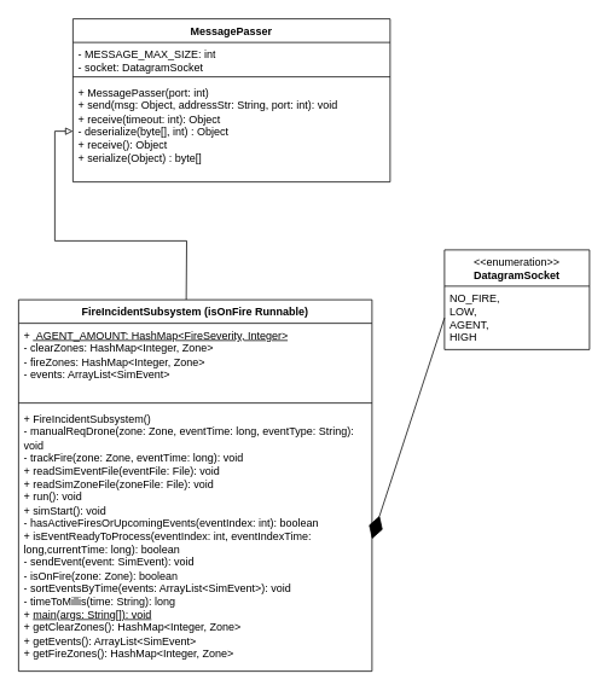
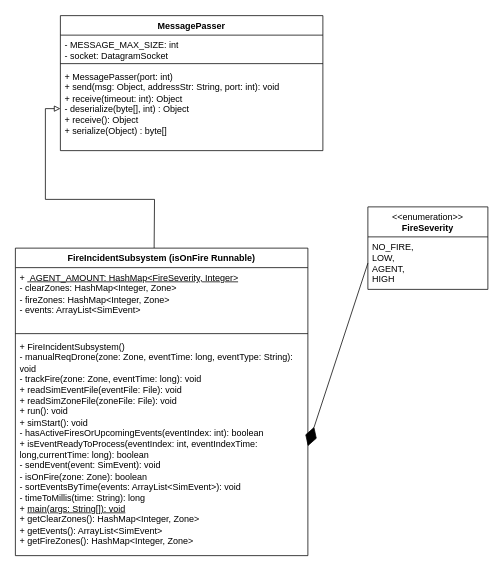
  <mxCell id="0" />
  <mxCell id="1" parent="0" />
  <mxCell id="2" style="edgeStyle=orthogonalEdgeStyle;rounded=0;orthogonalLoop=1;jettySize=auto;html=1;exitX=0.5;exitY=0;exitDx=0;exitDy=0;entryX=0;entryY=0.5;entryDx=0;entryDy=0;endArrow=block;endFill=0;" edge="1" parent="1" target="6"><mxGeometry relative="1" as="geometry"><mxPoint x="230" y="290" as="targetPoint" /><mxPoint x="205" y="330" as="sourcePoint" /></mxGeometry></mxCell>
  <mxCell id="3" value="MessagePasser" style="swimlane;fontStyle=1;align=center;verticalAlign=top;childLayout=stackLayout;horizontal=1;startSize=26;horizontalStack=0;resizeParent=1;resizeParentMax=0;resizeLast=0;collapsible=1;marginBottom=0;whiteSpace=wrap;html=1;" vertex="1" parent="1"><mxGeometry x="80" y="20" width="350" height="180" as="geometry" /></mxCell>
  <mxCell id="4" value="- MESSAGE_MAX_SIZE: int&lt;div&gt;- socket: DatagramSocket&lt;/div&gt;" style="text;strokeColor=none;fillColor=none;align=left;verticalAlign=top;spacingLeft=4;spacingRight=4;overflow=hidden;rotatable=0;points=[[0,0.5],[1,0.5]];portConstraint=eastwest;whiteSpace=wrap;html=1;" vertex="1" parent="3"><mxGeometry y="26" width="350" height="34" as="geometry" /></mxCell>
  <mxCell id="5" value="" style="line;strokeWidth=1;fillColor=none;align=left;verticalAlign=middle;spacingTop=-1;spacingLeft=3;spacingRight=3;rotatable=0;labelPosition=right;points=[];portConstraint=eastwest;strokeColor=inherit;" vertex="1" parent="3"><mxGeometry y="60" width="350" height="8" as="geometry" /></mxCell>
  <mxCell id="6" value="&lt;div&gt;+ MessagePasser(port: int)&lt;/div&gt;+ send(msg: Object, addressStr: String, port: int): void&lt;div&gt;+ receive(timeout: int): Object&lt;/div&gt;&lt;div&gt;- deserialize(byte[], int) : Object&lt;/div&gt;&lt;div&gt;+ receive(): Object&lt;/div&gt;&lt;div&gt;+ serialize(Object) : byte[]&lt;/div&gt;&lt;div&gt;&lt;br&gt;&lt;/div&gt;" style="text;strokeColor=none;fillColor=none;align=left;verticalAlign=top;spacingLeft=4;spacingRight=4;overflow=hidden;rotatable=0;points=[[0,0.5],[1,0.5]];portConstraint=eastwest;whiteSpace=wrap;html=1;" vertex="1" parent="3"><mxGeometry y="68" width="350" height="112" as="geometry" /></mxCell>
  <mxCell id="7" value="FireIncidentSubsystem (isOnFire Runnable)" style="swimlane;fontStyle=1;align=center;verticalAlign=top;childLayout=stackLayout;horizontal=1;startSize=26;horizontalStack=0;resizeParent=1;resizeParentMax=0;resizeLast=0;collapsible=1;marginBottom=0;whiteSpace=wrap;html=1;" vertex="1" parent="1"><mxGeometry x="20" y="330" width="390" height="410" as="geometry" /></mxCell>
  <mxCell id="8" value="&lt;div&gt;+&amp;nbsp;&lt;u&gt;&amp;nbsp;AGENT_AMOUNT: HashMap&amp;lt;FireSeverity, Integer&amp;gt;&lt;/u&gt;&lt;/div&gt;&lt;div&gt;- clearZones: HashMap&amp;lt;Integer, Zone&amp;gt;&lt;/div&gt;&lt;div&gt;- fireZones: HashMap&amp;lt;Integer, Zone&amp;gt;&lt;/div&gt;&lt;div&gt;- events: ArrayList&amp;lt;SimEvent&amp;gt;&lt;/div&gt;" style="text;strokeColor=none;fillColor=none;align=left;verticalAlign=top;spacingLeft=4;spacingRight=4;overflow=hidden;rotatable=0;points=[[0,0.5],[1,0.5]];portConstraint=eastwest;whiteSpace=wrap;html=1;" vertex="1" parent="7"><mxGeometry y="26" width="390" height="84" as="geometry" /></mxCell>
  <mxCell id="9" value="" style="line;strokeWidth=1;fillColor=none;align=left;verticalAlign=middle;spacingTop=-1;spacingLeft=3;spacingRight=3;rotatable=0;labelPosition=right;points=[];portConstraint=eastwest;strokeColor=inherit;" vertex="1" parent="7"><mxGeometry y="110" width="390" height="8" as="geometry" /></mxCell>
  <mxCell id="10" value="&lt;div&gt;+ FireIncidentSubsystem()&lt;/div&gt;&lt;div&gt;- manualReqDrone(zone: Zone, eventTime: long, eventType: String): void&amp;nbsp;&lt;/div&gt;&lt;div&gt;- trackFire(zone: Zone, eventTime: long): void&amp;nbsp;&lt;/div&gt;&lt;div&gt;+ readSimEventFile(eventFile: File): void&amp;nbsp;&lt;/div&gt;&lt;div&gt;+ readSimZoneFile(zoneFile: File): void&amp;nbsp;&lt;/div&gt;&lt;div&gt;+ run(): void&amp;nbsp;&lt;/div&gt;&lt;div&gt;+ simStart(): void&amp;nbsp;&lt;/div&gt;&lt;div&gt;- hasActiveFiresOrUpcomingEvents(eventIndex: int): boolean&lt;/div&gt;&lt;div&gt;+ isEventReadyToProcess(eventIndex: int, eventIndexTime: long,currentTime: long): boolean&lt;/div&gt;&lt;div&gt;- sendEvent(event: SimEvent): void&amp;nbsp;&lt;/div&gt;&lt;div&gt;- isOnFire(zone: Zone): boolean&lt;/div&gt;&lt;div&gt;- sortEventsByTime(events: ArrayList&amp;lt;SimEvent&amp;gt;): void&amp;nbsp;&lt;/div&gt;&lt;div&gt;- timeToMillis(time: String): long&amp;nbsp;&lt;/div&gt;&lt;div&gt;+ &lt;u&gt;main(args: String[]): void&lt;/u&gt;&lt;/div&gt;&lt;div&gt;+ getClearZones(): HashMap&amp;lt;Integer, Zone&amp;gt;&lt;/div&gt;&lt;div&gt;+ getEvents(): ArrayList&amp;lt;SimEvent&amp;gt;&lt;/div&gt;&lt;div&gt;+ getFireZones(): HashMap&amp;lt;Integer, Zone&amp;gt;&amp;nbsp;&lt;/div&gt;" style="text;strokeColor=none;fillColor=none;align=left;verticalAlign=top;spacingLeft=4;spacingRight=4;overflow=hidden;rotatable=0;points=[[0,0.5],[1,0.5]];portConstraint=eastwest;whiteSpace=wrap;html=1;" vertex="1" parent="7"><mxGeometry y="118" width="390" height="292" as="geometry" /></mxCell>
- <mxCell id="11" value="&amp;lt;&amp;lt;enumeration&amp;gt;&amp;gt;&lt;br&gt;&lt;b&gt;DatagramSocket&lt;/b&gt;" style="swimlane;fontStyle=0;align=center;verticalAlign=top;childLayout=stackLayout;horizontal=1;startSize=40;horizontalStack=0;resizeParent=1;resizeParentMax=0;resizeLast=0;collapsible=0;marginBottom=0;html=1;whiteSpace=wrap;" vertex="1" parent="1"><mxGeometry x="490" y="275" width="160" height="110" as="geometry" /></mxCell>
+ <mxCell id="11" value="&amp;lt;&amp;lt;enumeration&amp;gt;&amp;gt;&lt;br&gt;&lt;b&gt;FireSeverity&lt;/b&gt;" style="swimlane;fontStyle=0;align=center;verticalAlign=top;childLayout=stackLayout;horizontal=1;startSize=40;horizontalStack=0;resizeParent=1;resizeParentMax=0;resizeLast=0;collapsible=0;marginBottom=0;html=1;whiteSpace=wrap;" vertex="1" parent="1"><mxGeometry x="490" y="275" width="160" height="110" as="geometry" /></mxCell>
  <mxCell id="12" value="&lt;span style=&quot;text-wrap-mode: nowrap;&quot;&gt;NO_FIRE,&lt;/span&gt;&lt;div&gt;&lt;span style=&quot;text-wrap-mode: nowrap;&quot;&gt;LOW,&lt;/span&gt;&lt;/div&gt;&lt;div&gt;&lt;span style=&quot;text-wrap-mode: nowrap;&quot;&gt;AGENT,&lt;/span&gt;&lt;/div&gt;&lt;div&gt;&lt;span style=&quot;text-wrap-mode: nowrap;&quot;&gt;HIGH&lt;/span&gt;&lt;/div&gt;" style="text;html=1;strokeColor=none;fillColor=none;align=left;verticalAlign=middle;spacingLeft=4;spacingRight=4;overflow=hidden;rotatable=0;points=[[0,0.5],[1,0.5]];portConstraint=eastwest;whiteSpace=wrap;" vertex="1" parent="11"><mxGeometry y="40" width="160" height="70" as="geometry" /></mxCell>
  <mxCell id="13" value="" style="endArrow=diamondThin;endFill=1;endSize=24;html=1;rounded=0;entryX=1;entryY=0.5;entryDx=0;entryDy=0;exitX=0;exitY=0.5;exitDx=0;exitDy=0;" edge="1" parent="1" source="12" target="10"><mxGeometry width="160" relative="1" as="geometry"><mxPoint x="580" y="530" as="sourcePoint" /><mxPoint x="560" y="330" as="targetPoint" /></mxGeometry></mxCell>
